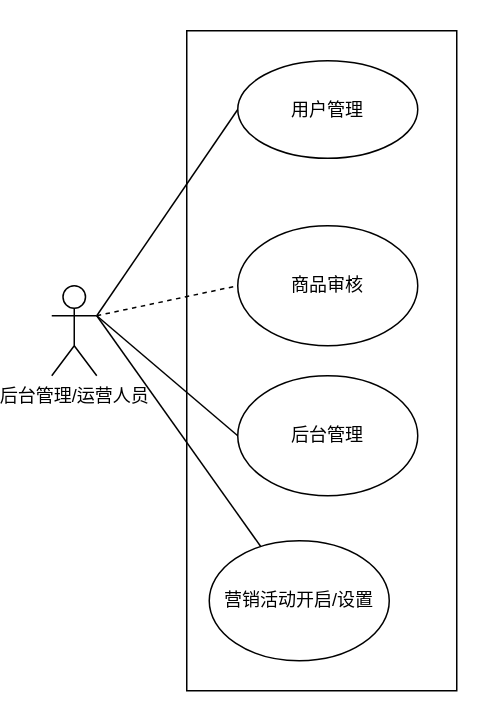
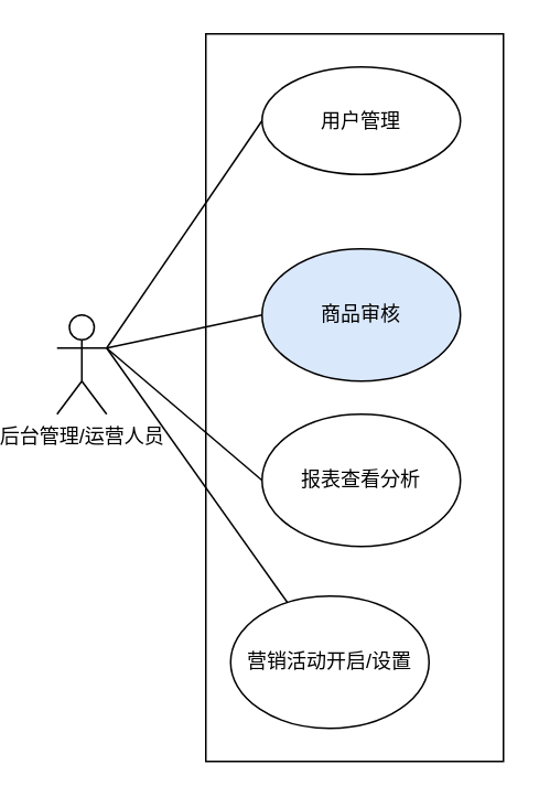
  <mxCell id="0" />
  <mxCell id="1" parent="0" />
  <mxCell id="2" value="后台管理/运营人员" style="shape=umlActor;verticalLabelPosition=bottom;verticalAlign=top;html=1;outlineConnect=0;" vertex="1" parent="1"><mxGeometry x="20" y="190" width="30" height="60" as="geometry" /></mxCell>
  <mxCell id="3" value="" style="rounded=0;whiteSpace=wrap;html=1;" vertex="1" parent="1"><mxGeometry x="110" y="20" width="180" height="440" as="geometry" /></mxCell>
  <mxCell id="4" value="用户管理" style="ellipse;whiteSpace=wrap;html=1;" vertex="1" parent="1"><mxGeometry x="144" y="40" width="120" height="65" as="geometry" /></mxCell>
- <mxCell id="5" value="商品审核" style="ellipse;whiteSpace=wrap;html=1;" vertex="1" parent="1"><mxGeometry x="144" y="150" width="120" height="80" as="geometry" /></mxCell>
- <mxCell id="6" value="后台管理" style="ellipse;whiteSpace=wrap;html=1;" vertex="1" parent="1"><mxGeometry x="144" y="250" width="120" height="80" as="geometry" /></mxCell>
+ <mxCell id="5" value="商品审核" style="ellipse;whiteSpace=wrap;html=1;fillColor=#dae8fc;" vertex="1" parent="1"><mxGeometry x="144" y="150" width="120" height="80" as="geometry" /></mxCell>
+ <mxCell id="6" value="报表查看分析" style="ellipse;whiteSpace=wrap;html=1;" vertex="1" parent="1"><mxGeometry x="144" y="250" width="120" height="80" as="geometry" /></mxCell>
  <mxCell id="7" value="营销活动开启/设置" style="ellipse;whiteSpace=wrap;html=1;" vertex="1" parent="1"><mxGeometry x="125" y="360" width="120" height="80" as="geometry" /></mxCell>
  <mxCell id="8" value="" style="endArrow=none;html=1;rounded=0;entryX=0;entryY=0.5;entryDx=0;entryDy=0;exitX=1;exitY=0.333;exitDx=0;exitDy=0;exitPerimeter=0;" edge="1" parent="1" source="2" target="4"><mxGeometry width="50" height="50" relative="1" as="geometry"><mxPoint x="-10" y="90" as="sourcePoint" /><mxPoint x="40" y="40" as="targetPoint" /></mxGeometry></mxCell>
- <mxCell id="9" value="" style="endArrow=none;html=1;rounded=0;entryX=0;entryY=0.5;entryDx=0;entryDy=0;exitX=1;exitY=0.333;exitDx=0;exitDy=0;exitPerimeter=0;dashed=1;" edge="1" parent="1" source="2" target="5"><mxGeometry width="50" height="50" relative="1" as="geometry"><mxPoint x="-220" y="400" as="sourcePoint" /><mxPoint x="-170" y="350" as="targetPoint" /></mxGeometry></mxCell>
+ <mxCell id="9" value="" style="endArrow=none;html=1;rounded=0;entryX=0;entryY=0.5;entryDx=0;entryDy=0;exitX=1;exitY=0.333;exitDx=0;exitDy=0;exitPerimeter=0;" edge="1" parent="1" source="2" target="5"><mxGeometry width="50" height="50" relative="1" as="geometry"><mxPoint x="-220" y="400" as="sourcePoint" /><mxPoint x="-170" y="350" as="targetPoint" /></mxGeometry></mxCell>
  <mxCell id="10" value="" style="endArrow=none;html=1;rounded=0;entryX=0;entryY=0.5;entryDx=0;entryDy=0;exitX=1;exitY=0.333;exitDx=0;exitDy=0;exitPerimeter=0;" edge="1" parent="1" source="2" target="6"><mxGeometry width="50" height="50" relative="1" as="geometry"><mxPoint x="-50" y="400" as="sourcePoint" /><mxPoint x="0" y="350" as="targetPoint" /></mxGeometry></mxCell>
  <mxCell id="11" value="" style="endArrow=none;html=1;rounded=0;exitX=1;exitY=0.333;exitDx=0;exitDy=0;exitPerimeter=0;" edge="1" parent="1" source="2" target="7"><mxGeometry width="50" height="50" relative="1" as="geometry"><mxPoint x="-50" y="440" as="sourcePoint" /><mxPoint x="0" y="390" as="targetPoint" /></mxGeometry></mxCell>
